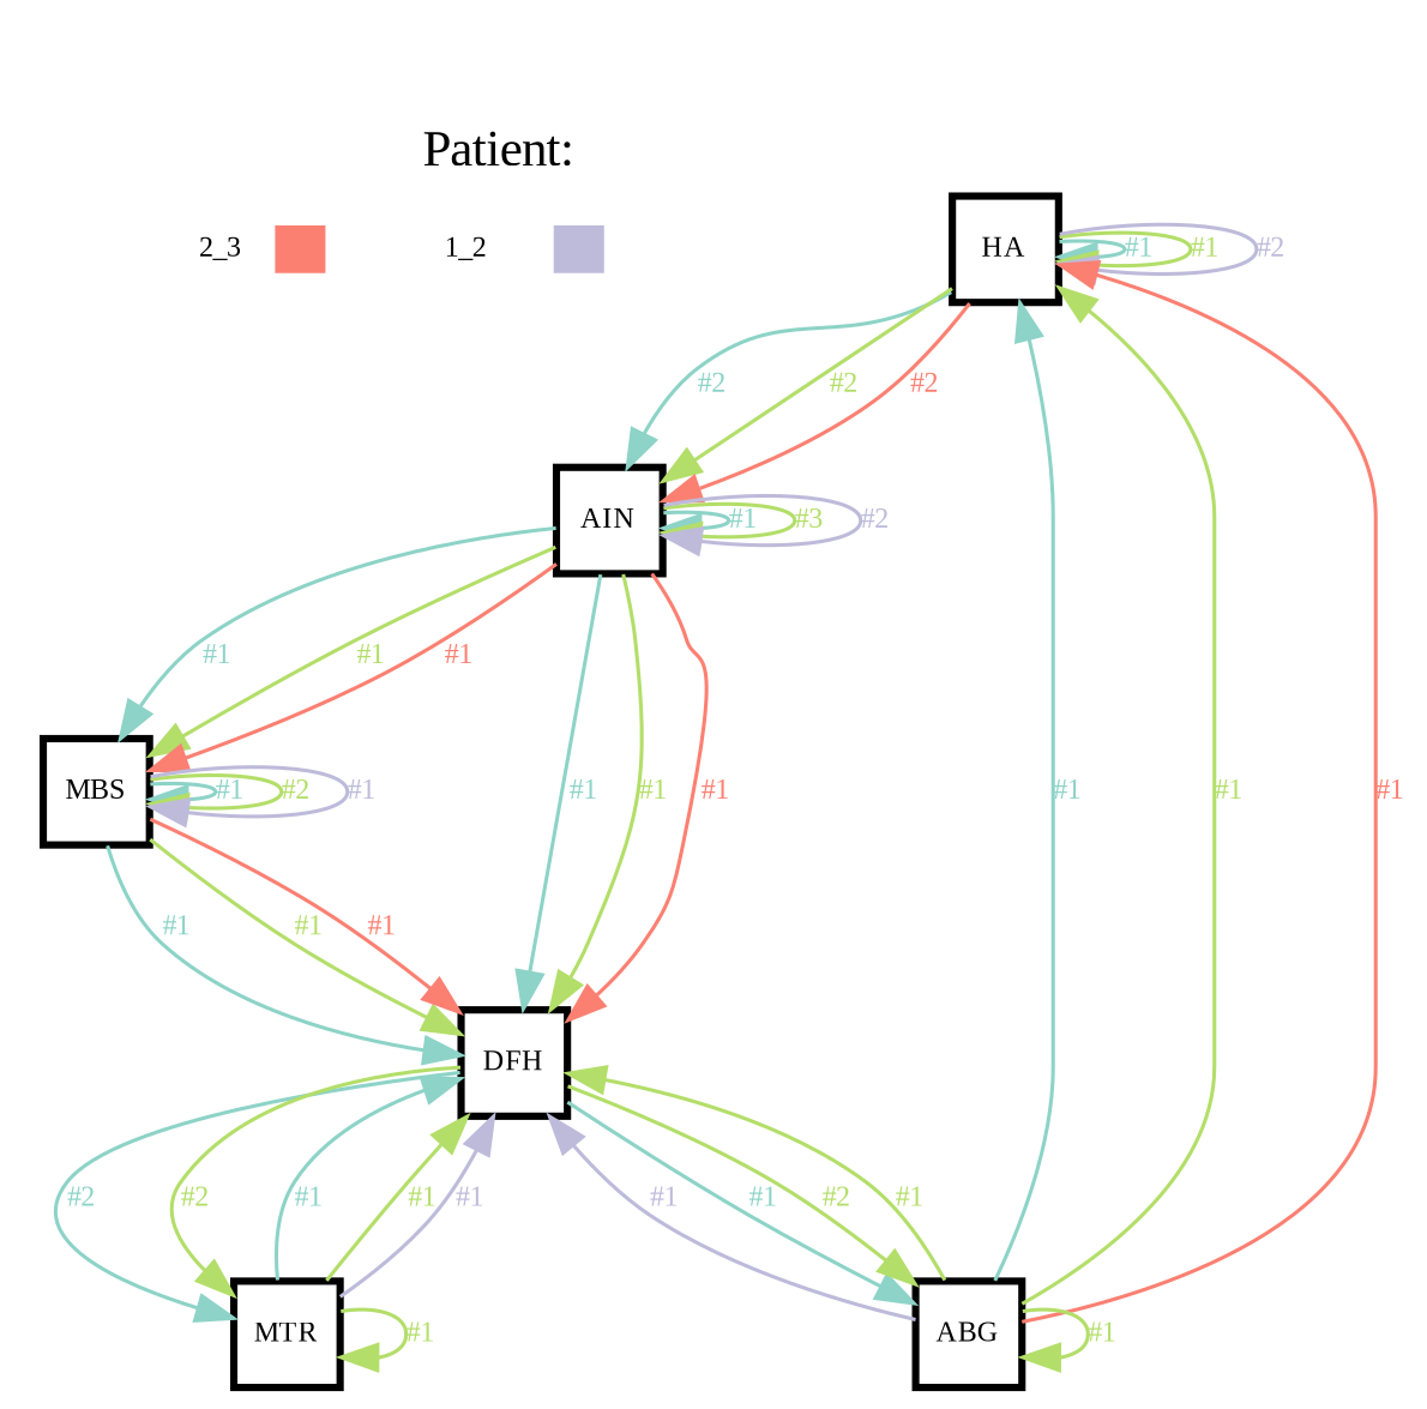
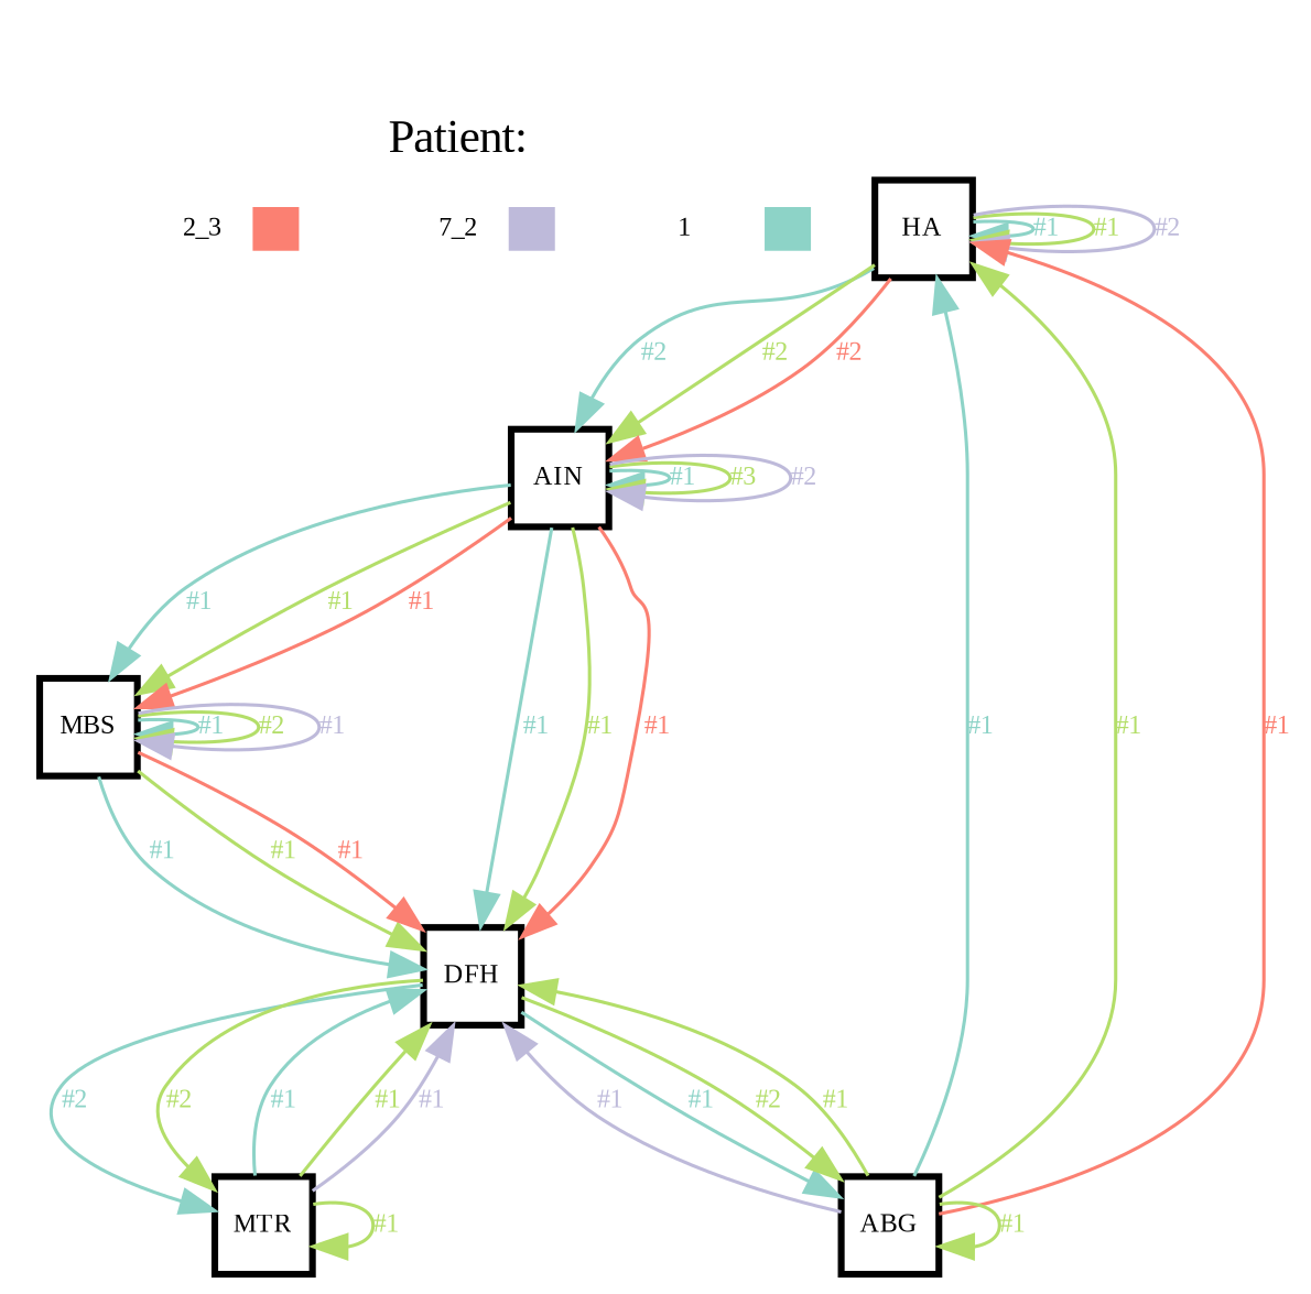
  digraph {
    fontname="Liberation Serif"
    rankdir=TB
    node [color="#000000" fillcolor="#ffffff" fixedsize=false fontname="Liberation Serif" fontsize=8 margin=0 shape=square style=filled penwidth=2]
    edge [color="#b3de69" fontcolor="#b3de69" fontname="Liberation Serif" fontsize=8 penwidth=1]
-   n2 [color="#ffffff" fillcolor="#ffffff:#ffffff:#ffffff:#bebada" fixedsize=True fontcolor="#000000" height=0.2 label="1_2        " shape=rectangle style=striped width=0.8 penwidth=""]
+   n1 [color="#ffffff" fillcolor="#ffffff:#ffffff:#ffffff:#8dd3c7" fixedsize=True fontcolor="#000000" height=0.2 label="1        " shape=rectangle style=striped width=0.8 penwidth=""]
+   n2 [color="#ffffff" fillcolor="#ffffff:#ffffff:#ffffff:#bebada" fixedsize=True fontcolor="#000000" height=0.2 label="7_2" shape=rectangle style=striped width=0.8 penwidth=""]
    n3 [color="#ffffff" fillcolor="#ffffff:#ffffff:#ffffff:#fb8072" fixedsize=True fontcolor="#000000" height=0.2 label="2_3" shape=rectangle style=striped width=0.8 penwidth=""]
    n4 [height=0.4 label=HA width=0.4]
    n5 [height=0.4 label=AIN width=0.4]
    n6 [height=0.4 label=DFH width=0.4]
    n7 [height=0.4 label=MBS width=0.4]
    n8 [height=0.4 label=ABG width=0.4]
    n9 [height=0.4 label=MTR width=0.4]
    subgraph cluster_1 {
      color="#ffffff"
      label="\nPatient:"
      style=filled
+     n1
      n2
      n3
    }
    n4 -> n4 [color="#8dd3c7" fontcolor="#8dd3c7" label="#1"]
    n4 -> n4 [label="#1"]
    n4 -> n4 [color="#bebada" fontcolor="#bebada" label="#2"]
    n4 -> n5 [color="#8dd3c7" fontcolor="#8dd3c7" label="#2"]
    n4 -> n5 [label="#2"]
    n4 -> n5 [color="#fb8072" fontcolor="#fb8072" label="#2"]
    n5 -> n5 [color="#8dd3c7" fontcolor="#8dd3c7" label="#1"]
    n5 -> n5 [label="#3"]
    n5 -> n5 [color="#bebada" fontcolor="#bebada" label="#2"]
    n5 -> n6 [color="#8dd3c7" fontcolor="#8dd3c7" label="#1"]
    n5 -> n6 [label="#1"]
    n5 -> n6 [color="#fb8072" fontcolor="#fb8072" label="#1"]
    n5 -> n7 [color="#8dd3c7" fontcolor="#8dd3c7" label="#1"]
    n5 -> n7 [label="#1"]
    n5 -> n7 [color="#fb8072" fontcolor="#fb8072" label="#1"]
    n6 -> n8 [color="#8dd3c7" fontcolor="#8dd3c7" label="#1"]
    n6 -> n8 [label="#2"]
    n6 -> n9 [color="#8dd3c7" fontcolor="#8dd3c7" label="#2"]
    n6 -> n9 [label="#2"]
    n7 -> n6 [color="#8dd3c7" fontcolor="#8dd3c7" label="#1"]
    n7 -> n6 [label="#1"]
    n7 -> n6 [color="#fb8072" fontcolor="#fb8072" label="#1"]
    n7 -> n7 [color="#8dd3c7" fontcolor="#8dd3c7" label="#1"]
    n7 -> n7 [label="#2"]
    n7 -> n7 [color="#bebada" fontcolor="#bebada" label="#1"]
    n8 -> n4 [color="#8dd3c7" fontcolor="#8dd3c7" label="#1"]
    n8 -> n4 [label="#1"]
    n8 -> n4 [color="#fb8072" fontcolor="#fb8072" label="#1"]
    n8 -> n6 [label="#1"]
    n8 -> n6 [color="#bebada" fontcolor="#bebada" label="#1"]
    n8 -> n8 [label="#1"]
    n9 -> n6 [color="#8dd3c7" fontcolor="#8dd3c7" label="#1"]
    n9 -> n6 [label="#1"]
    n9 -> n6 [color="#bebada" fontcolor="#bebada" label="#1"]
    n9 -> n9 [label="#1"]
  }
